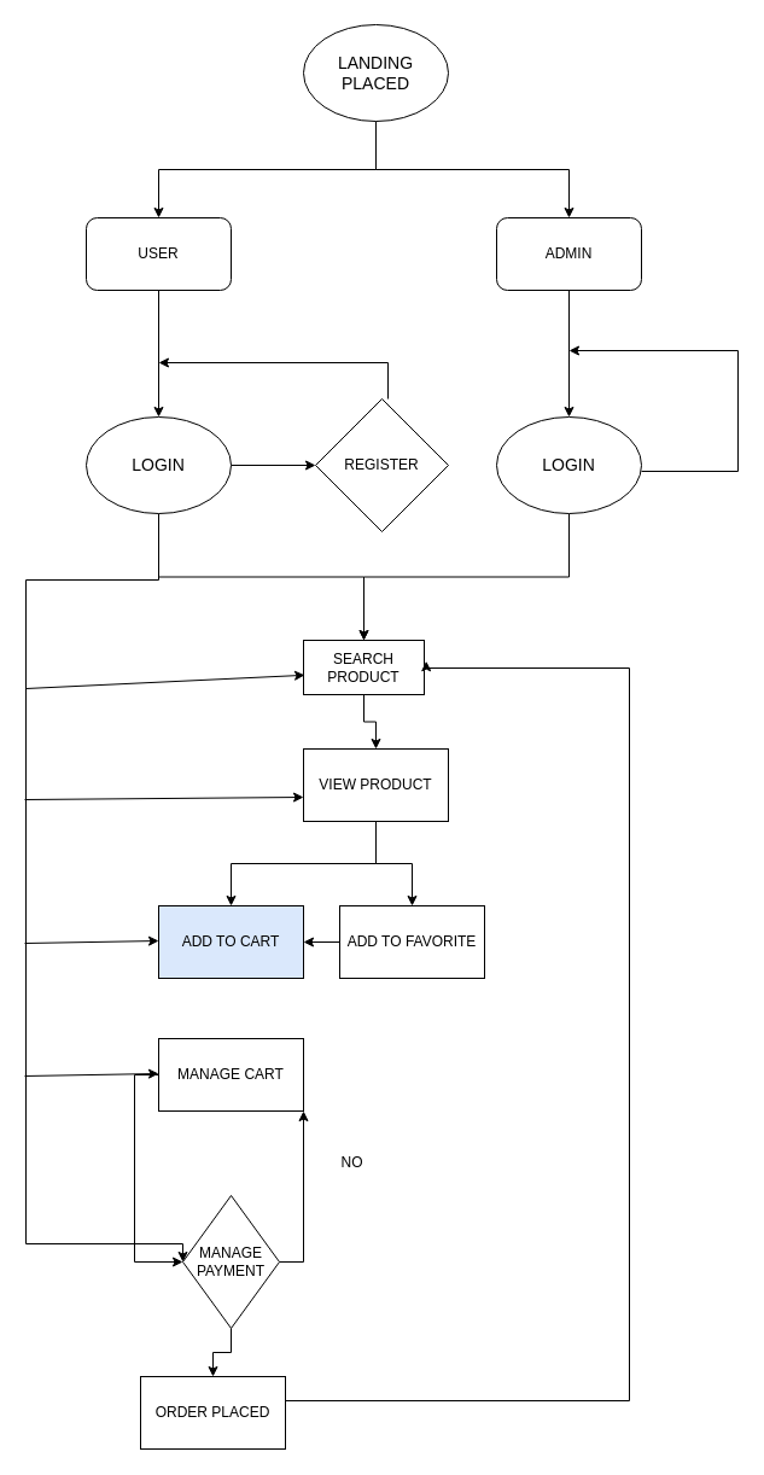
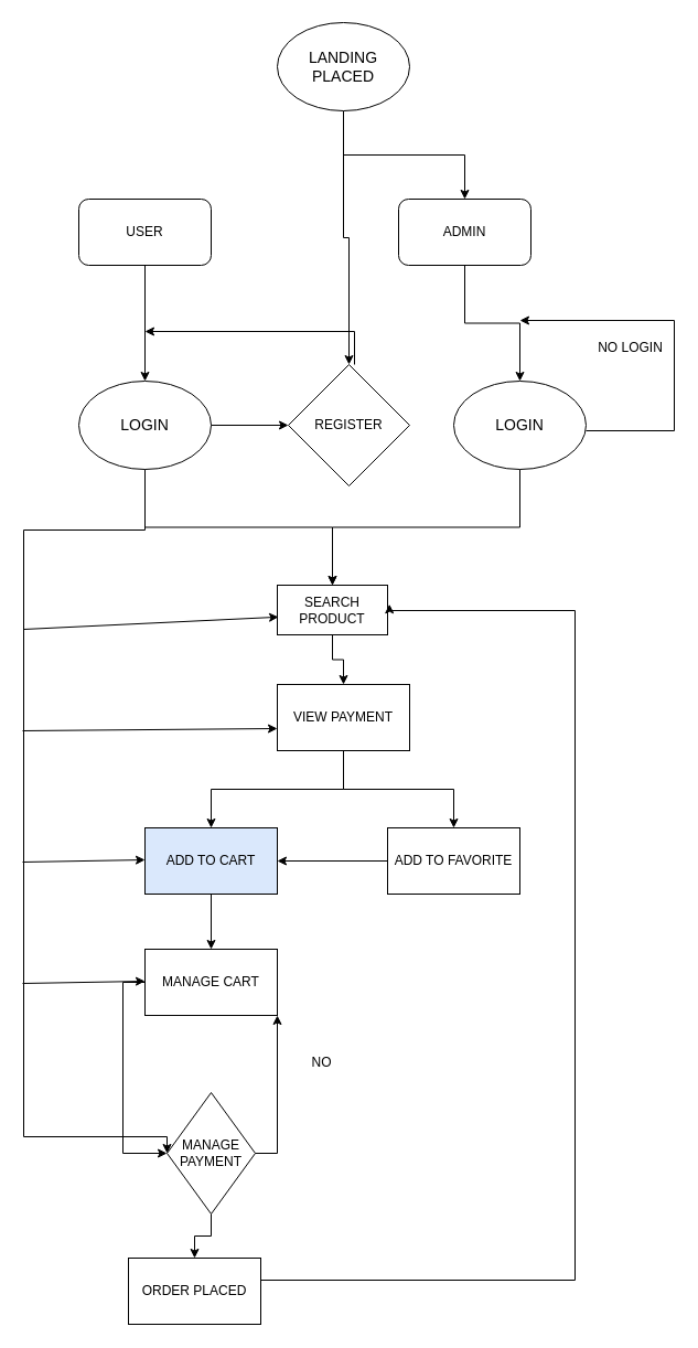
  <mxCell id="0" />
  <mxCell id="1" parent="0" />
- <mxCell id="2" style="edgeStyle=orthogonalEdgeStyle;rounded=0;orthogonalLoop=1;jettySize=auto;html=1;exitX=0.5;exitY=1;exitDx=0;exitDy=0;entryX=0.5;entryY=0;entryDx=0;entryDy=0;" edge="1" parent="1" source="4" target="12"><mxGeometry relative="1" as="geometry" /></mxCell>
+ <mxCell id="2" style="edgeStyle=orthogonalEdgeStyle;rounded=0;orthogonalLoop=1;jettySize=auto;html=1;exitX=0.5;exitY=1;exitDx=0;exitDy=0;" edge="1" parent="1" source="4" target="13"><mxGeometry relative="1" as="geometry" /></mxCell>
  <mxCell id="3" style="edgeStyle=orthogonalEdgeStyle;rounded=0;orthogonalLoop=1;jettySize=auto;html=1;exitX=0.5;exitY=1;exitDx=0;exitDy=0;entryX=0.5;entryY=0;entryDx=0;entryDy=0;" edge="1" parent="1" source="4" target="10"><mxGeometry relative="1" as="geometry" /></mxCell>
  <mxCell id="4" value="&lt;font style=&quot;font-size: 14px;&quot;&gt;LANDING PLACED&lt;/font&gt;" style="ellipse;whiteSpace=wrap;html=1;" vertex="1" parent="1"><mxGeometry x="251" y="20" width="120" height="80" as="geometry" /></mxCell>
  <mxCell id="5" style="edgeStyle=orthogonalEdgeStyle;rounded=0;orthogonalLoop=1;jettySize=auto;html=1;exitX=1;exitY=0.5;exitDx=0;exitDy=0;" edge="1" parent="1" source="8" target="13"><mxGeometry relative="1" as="geometry" /></mxCell>
  <mxCell id="6" style="edgeStyle=orthogonalEdgeStyle;rounded=0;orthogonalLoop=1;jettySize=auto;html=1;exitX=0.5;exitY=1;exitDx=0;exitDy=0;" edge="1" parent="1" source="8" target="23"><mxGeometry relative="1" as="geometry" /></mxCell>
  <mxCell id="7" style="edgeStyle=orthogonalEdgeStyle;rounded=0;orthogonalLoop=1;jettySize=auto;html=1;exitX=0.5;exitY=1;exitDx=0;exitDy=0;entryX=0;entryY=0.5;entryDx=0;entryDy=0;" edge="1" parent="1" source="8" target="32"><mxGeometry relative="1" as="geometry"><Array as="points"><mxPoint x="131" y="480" /><mxPoint x="21" y="480" /><mxPoint x="21" y="1030" /></Array></mxGeometry></mxCell>
  <mxCell id="8" value="&lt;font style=&quot;font-size: 14px;&quot;&gt;LOGIN&lt;/font&gt;" style="ellipse;whiteSpace=wrap;html=1;" vertex="1" parent="1"><mxGeometry x="71" y="345" width="120" height="80" as="geometry" /></mxCell>
  <mxCell id="9" style="edgeStyle=orthogonalEdgeStyle;rounded=0;orthogonalLoop=1;jettySize=auto;html=1;exitX=0.5;exitY=1;exitDx=0;exitDy=0;entryX=0.5;entryY=0;entryDx=0;entryDy=0;" edge="1" parent="1" source="10" target="15"><mxGeometry relative="1" as="geometry" /></mxCell>
- <mxCell id="10" value="ADMIN" style="rounded=1;whiteSpace=wrap;html=1;" vertex="1" parent="1"><mxGeometry x="411" y="180" width="120" height="60" as="geometry" /></mxCell>
+ <mxCell id="10" value="ADMIN" style="rounded=1;whiteSpace=wrap;html=1;" vertex="1" parent="1"><mxGeometry x="361" y="180" width="120" height="60" as="geometry" /></mxCell>
  <mxCell id="11" style="edgeStyle=orthogonalEdgeStyle;rounded=0;orthogonalLoop=1;jettySize=auto;html=1;exitX=0.5;exitY=1;exitDx=0;exitDy=0;entryX=0.5;entryY=0;entryDx=0;entryDy=0;" edge="1" parent="1" source="12" target="8"><mxGeometry relative="1" as="geometry" /></mxCell>
  <mxCell id="12" value="USER" style="rounded=1;whiteSpace=wrap;html=1;" vertex="1" parent="1"><mxGeometry x="71" y="180" width="120" height="60" as="geometry" /></mxCell>
  <mxCell id="13" value="REGISTER" style="rhombus;whiteSpace=wrap;html=1;" vertex="1" parent="1"><mxGeometry x="261" y="330" width="110" height="110" as="geometry" /></mxCell>
  <mxCell id="14" style="edgeStyle=orthogonalEdgeStyle;rounded=0;orthogonalLoop=1;jettySize=auto;html=1;exitX=0.5;exitY=1;exitDx=0;exitDy=0;" edge="1" parent="1" source="15" target="23"><mxGeometry relative="1" as="geometry" /></mxCell>
  <mxCell id="15" value="&lt;font style=&quot;font-size: 14px;&quot;&gt;LOGIN&lt;/font&gt;" style="ellipse;whiteSpace=wrap;html=1;" vertex="1" parent="1"><mxGeometry x="411" y="345" width="120" height="80" as="geometry" /></mxCell>
  <mxCell id="16" value="" style="endArrow=classic;html=1;rounded=0;" edge="1" parent="1"><mxGeometry width="50" height="50" relative="1" as="geometry"><mxPoint x="531" y="390" as="sourcePoint" /><mxPoint x="471" y="290" as="targetPoint" /><Array as="points"><mxPoint x="611" y="390" /><mxPoint x="611" y="290" /></Array></mxGeometry></mxCell>
+ <mxCell id="17" value="NO LOGIN" style="text;html=1;align=center;verticalAlign=middle;resizable=0;points=[];autosize=1;strokeColor=none;fillColor=none;" vertex="1" parent="1"><mxGeometry x="531" y="300" width="80" height="30" as="geometry" /></mxCell>
  <mxCell id="18" value="" style="endArrow=classic;html=1;rounded=0;" edge="1" parent="1"><mxGeometry width="50" height="50" relative="1" as="geometry"><mxPoint x="321" y="330" as="sourcePoint" /><mxPoint x="131" y="300" as="targetPoint" /><Array as="points"><mxPoint x="321" y="300" /></Array></mxGeometry></mxCell>
  <mxCell id="19" style="edgeStyle=orthogonalEdgeStyle;rounded=0;orthogonalLoop=1;jettySize=auto;html=1;exitX=0.5;exitY=1;exitDx=0;exitDy=0;entryX=0.5;entryY=0;entryDx=0;entryDy=0;" edge="1" parent="1" source="21" target="25"><mxGeometry relative="1" as="geometry" /></mxCell>
  <mxCell id="20" style="edgeStyle=orthogonalEdgeStyle;rounded=0;orthogonalLoop=1;jettySize=auto;html=1;exitX=0.5;exitY=1;exitDx=0;exitDy=0;entryX=0.5;entryY=0;entryDx=0;entryDy=0;" edge="1" parent="1" source="21" target="27"><mxGeometry relative="1" as="geometry" /></mxCell>
- <mxCell id="21" value="VIEW PRODUCT" style="rounded=0;whiteSpace=wrap;html=1;" vertex="1" parent="1"><mxGeometry x="251" y="620" width="120" height="60" as="geometry" /></mxCell>
+ <mxCell id="21" value="VIEW PAYMENT" style="rounded=0;whiteSpace=wrap;html=1;" vertex="1" parent="1"><mxGeometry x="251" y="620" width="120" height="60" as="geometry" /></mxCell>
  <mxCell id="22" style="edgeStyle=orthogonalEdgeStyle;rounded=0;orthogonalLoop=1;jettySize=auto;html=1;exitX=0.5;exitY=1;exitDx=0;exitDy=0;entryX=0.5;entryY=0;entryDx=0;entryDy=0;" edge="1" parent="1" source="23" target="21"><mxGeometry relative="1" as="geometry" /></mxCell>
  <mxCell id="23" value="SEARCH PRODUCT" style="rounded=0;whiteSpace=wrap;html=1;" vertex="1" parent="1"><mxGeometry x="251" y="530" width="100" height="45" as="geometry" /></mxCell>
+ <mxCell id="24" style="edgeStyle=orthogonalEdgeStyle;rounded=0;orthogonalLoop=1;jettySize=auto;html=1;exitX=0.5;exitY=1;exitDx=0;exitDy=0;entryX=0.5;entryY=0;entryDx=0;entryDy=0;" edge="1" parent="1" source="25" target="29"><mxGeometry relative="1" as="geometry" /></mxCell>
  <mxCell id="25" value="ADD TO CART" style="rounded=0;whiteSpace=wrap;html=1;fillColor=#dae8fc;" vertex="1" parent="1"><mxGeometry x="131" y="750" width="120" height="60" as="geometry" /></mxCell>
  <mxCell id="26" style="edgeStyle=orthogonalEdgeStyle;rounded=0;orthogonalLoop=1;jettySize=auto;html=1;exitX=0;exitY=0.5;exitDx=0;exitDy=0;entryX=1;entryY=0.5;entryDx=0;entryDy=0;" edge="1" parent="1" source="27" target="25"><mxGeometry relative="1" as="geometry" /></mxCell>
- <mxCell id="27" value="ADD TO FAVORITE" style="rounded=0;whiteSpace=wrap;html=1;" vertex="1" parent="1"><mxGeometry x="281" y="750" width="120" height="60" as="geometry" /></mxCell>
+ <mxCell id="27" value="ADD TO FAVORITE" style="rounded=0;whiteSpace=wrap;html=1;" vertex="1" parent="1"><mxGeometry x="351" y="750" width="120" height="60" as="geometry" /></mxCell>
  <mxCell id="28" style="edgeStyle=orthogonalEdgeStyle;rounded=0;orthogonalLoop=1;jettySize=auto;html=1;exitX=0;exitY=0.5;exitDx=0;exitDy=0;entryX=0;entryY=0.5;entryDx=0;entryDy=0;" edge="1" parent="1" source="29" target="32"><mxGeometry relative="1" as="geometry" /></mxCell>
  <mxCell id="29" value="MANAGE CART" style="rounded=0;whiteSpace=wrap;html=1;" vertex="1" parent="1"><mxGeometry x="131" y="860" width="120" height="60" as="geometry" /></mxCell>
  <mxCell id="30" style="edgeStyle=orthogonalEdgeStyle;rounded=0;orthogonalLoop=1;jettySize=auto;html=1;exitX=1;exitY=0.5;exitDx=0;exitDy=0;entryX=1;entryY=1;entryDx=0;entryDy=0;" edge="1" parent="1" source="32" target="29"><mxGeometry relative="1" as="geometry" /></mxCell>
  <mxCell id="31" style="edgeStyle=orthogonalEdgeStyle;rounded=0;orthogonalLoop=1;jettySize=auto;html=1;exitX=0.5;exitY=1;exitDx=0;exitDy=0;" edge="1" parent="1" source="32" target="34"><mxGeometry relative="1" as="geometry" /></mxCell>
  <mxCell id="32" value="MANAGE PAYMENT" style="rhombus;whiteSpace=wrap;html=1;" vertex="1" parent="1"><mxGeometry x="151" y="990" width="80" height="110" as="geometry" /></mxCell>
  <mxCell id="33" value="NO" style="text;html=1;align=center;verticalAlign=middle;resizable=0;points=[];autosize=1;strokeColor=none;fillColor=none;" vertex="1" parent="1"><mxGeometry x="271" y="948" width="40" height="30" as="geometry" /></mxCell>
  <mxCell id="34" value="ORDER PLACED" style="rounded=0;whiteSpace=wrap;html=1;" vertex="1" parent="1"><mxGeometry x="116" y="1140" width="120" height="60" as="geometry" /></mxCell>
  <mxCell id="35" style="edgeStyle=orthogonalEdgeStyle;rounded=0;orthogonalLoop=1;jettySize=auto;html=1;exitX=1;exitY=0.5;exitDx=0;exitDy=0;entryX=1.017;entryY=0.383;entryDx=0;entryDy=0;entryPerimeter=0;" edge="1" parent="1" source="34" target="23"><mxGeometry relative="1" as="geometry"><Array as="points"><mxPoint x="521" y="1160" /><mxPoint x="521" y="553" /></Array></mxGeometry></mxCell>
  <mxCell id="36" value="" style="endArrow=classic;html=1;rounded=0;entryX=0.01;entryY=0.641;entryDx=0;entryDy=0;entryPerimeter=0;" edge="1" parent="1" target="23"><mxGeometry width="50" height="50" relative="1" as="geometry"><mxPoint x="21" y="570" as="sourcePoint" /><mxPoint x="71" y="520" as="targetPoint" /></mxGeometry></mxCell>
  <mxCell id="37" value="" style="endArrow=classic;html=1;rounded=0;entryX=0.01;entryY=0.641;entryDx=0;entryDy=0;entryPerimeter=0;" edge="1" parent="1"><mxGeometry width="50" height="50" relative="1" as="geometry"><mxPoint x="20" y="662" as="sourcePoint" /><mxPoint x="251" y="660" as="targetPoint" /></mxGeometry></mxCell>
  <mxCell id="38" value="" style="endArrow=classic;html=1;rounded=0;" edge="1" parent="1"><mxGeometry width="50" height="50" relative="1" as="geometry"><mxPoint x="20" y="781" as="sourcePoint" /><mxPoint x="131" y="779" as="targetPoint" /></mxGeometry></mxCell>
  <mxCell id="39" value="" style="endArrow=classic;html=1;rounded=0;" edge="1" parent="1"><mxGeometry width="50" height="50" relative="1" as="geometry"><mxPoint x="20" y="891" as="sourcePoint" /><mxPoint x="131" y="889" as="targetPoint" /></mxGeometry></mxCell>
